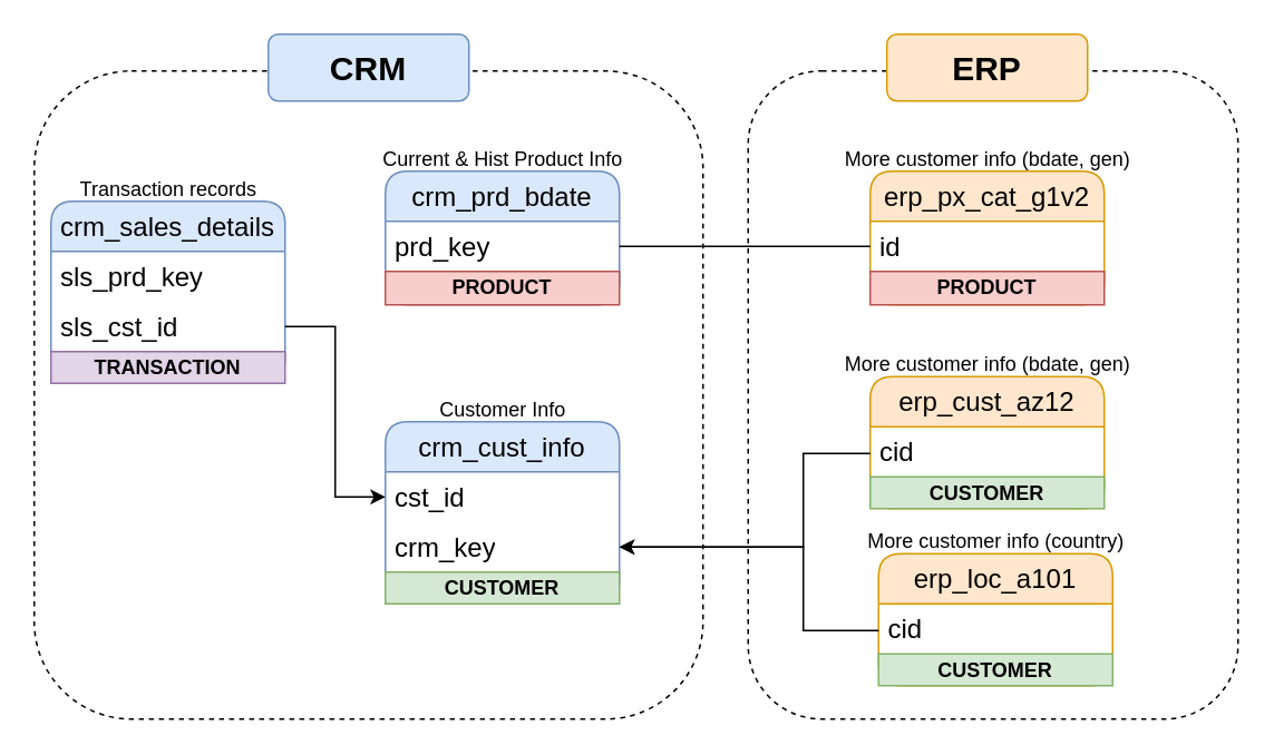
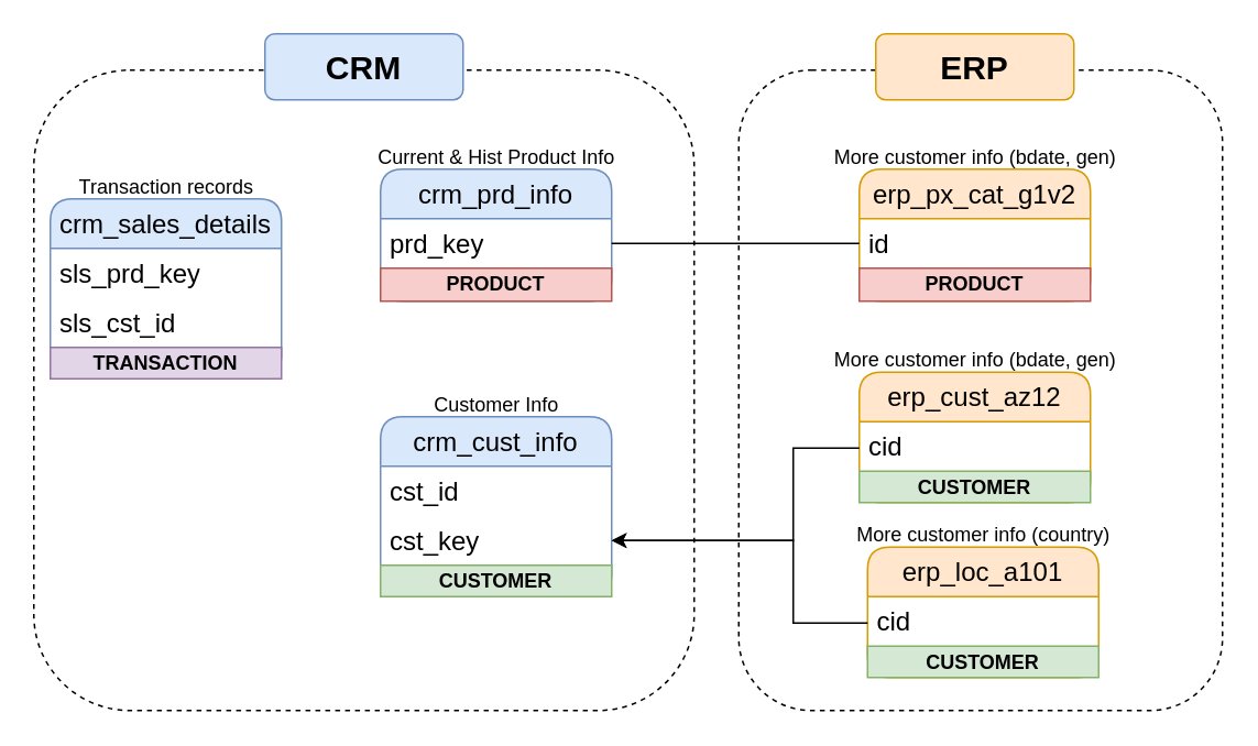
  <mxCell id="0" />
  <mxCell id="1" parent="0" />
  <mxCell id="2" value="" style="rounded=1;whiteSpace=wrap;html=1;fillColor=none;dashed=1;" vertex="1" parent="1"><mxGeometry x="447" y="42" width="293" height="388" as="geometry" /></mxCell>
  <mxCell id="3" value="" style="rounded=1;whiteSpace=wrap;html=1;fillColor=none;dashed=1;" vertex="1" parent="1"><mxGeometry y="42" width="400" height="388" as="geometry" x="20" /></mxCell>
  <mxCell id="4" value="crm_cust_info" style="swimlane;fontStyle=0;childLayout=stackLayout;horizontal=1;startSize=30;horizontalStack=0;resizeParent=1;resizeParentMax=0;resizeLast=0;collapsible=1;marginBottom=0;whiteSpace=wrap;html=1;rounded=1;fillColor=#dae8fc;strokeColor=#6c8ebf;fontSize=16;" vertex="1" parent="1"><mxGeometry x="230" y="252" width="140" height="109" as="geometry" /></mxCell>
  <mxCell id="5" value="cst_id" style="text;strokeColor=none;fillColor=none;align=left;verticalAlign=middle;spacingLeft=4;spacingRight=4;overflow=hidden;points=[[0,0.5],[1,0.5]];portConstraint=eastwest;rotatable=0;whiteSpace=wrap;html=1;fontSize=16;" vertex="1" parent="4"><mxGeometry y="30" width="140" height="30" as="geometry" /></mxCell>
- <mxCell id="6" value="crm_key" style="text;strokeColor=none;fillColor=none;align=left;verticalAlign=middle;spacingLeft=4;spacingRight=4;overflow=hidden;points=[[0,0.5],[1,0.5]];portConstraint=eastwest;rotatable=0;whiteSpace=wrap;html=1;fontSize=16;" vertex="1" parent="4"><mxGeometry y="60" width="140" height="30" as="geometry" /></mxCell>
+ <mxCell id="6" value="cst_key" style="text;strokeColor=none;fillColor=none;align=left;verticalAlign=middle;spacingLeft=4;spacingRight=4;overflow=hidden;points=[[0,0.5],[1,0.5]];portConstraint=eastwest;rotatable=0;whiteSpace=wrap;html=1;fontSize=16;" vertex="1" parent="4"><mxGeometry y="60" width="140" height="30" as="geometry" /></mxCell>
  <mxCell id="7" value="CUSTOMER" style="text;html=1;strokeColor=#82b366;fillColor=#d5e8d4;align=center;verticalAlign=middle;whiteSpace=wrap;overflow=hidden;fontStyle=1" vertex="1" parent="4"><mxGeometry y="90" width="140" height="19" as="geometry" /></mxCell>
  <mxCell id="8" value="Customer Info" style="text;html=1;align=center;verticalAlign=middle;resizable=0;points=[];autosize=1;strokeColor=none;fillColor=none;" vertex="1" parent="1"><mxGeometry x="250" y="230" width="100" height="30" as="geometry" /></mxCell>
- <mxCell id="9" value="crm_prd_bdate" style="swimlane;fontStyle=0;childLayout=stackLayout;horizontal=1;startSize=30;horizontalStack=0;resizeParent=1;resizeParentMax=0;resizeLast=0;collapsible=1;marginBottom=0;whiteSpace=wrap;html=1;rounded=1;fillColor=#dae8fc;strokeColor=#6c8ebf;fontSize=16;" vertex="1" parent="1"><mxGeometry x="230" y="102" width="140" height="80" as="geometry" /></mxCell>
+ <mxCell id="9" value="crm_prd_info" style="swimlane;fontStyle=0;childLayout=stackLayout;horizontal=1;startSize=30;horizontalStack=0;resizeParent=1;resizeParentMax=0;resizeLast=0;collapsible=1;marginBottom=0;whiteSpace=wrap;html=1;rounded=1;fillColor=#dae8fc;strokeColor=#6c8ebf;fontSize=16;" vertex="1" parent="1"><mxGeometry x="230" y="102" width="140" height="80" as="geometry" /></mxCell>
  <mxCell id="10" value="prd_key" style="text;strokeColor=none;fillColor=none;align=left;verticalAlign=middle;spacingLeft=4;spacingRight=4;overflow=hidden;points=[[0,0.5],[1,0.5]];portConstraint=eastwest;rotatable=0;whiteSpace=wrap;html=1;fontSize=16;" vertex="1" parent="9"><mxGeometry y="30" width="140" height="30" as="geometry" /></mxCell>
  <mxCell id="11" value="PRODUCT" style="text;html=1;strokeColor=#b85450;fillColor=#f8cecc;align=center;verticalAlign=middle;whiteSpace=wrap;overflow=hidden;fontStyle=1" vertex="1" parent="9"><mxGeometry y="60" width="140" height="20" as="geometry" /></mxCell>
  <mxCell id="12" value="Current &amp;amp; Hist Product Info" style="text;html=1;align=center;verticalAlign=middle;resizable=0;points=[];autosize=1;strokeColor=none;fillColor=none;" vertex="1" parent="1"><mxGeometry x="215" y="80" width="170" height="30" as="geometry" /></mxCell>
  <mxCell id="13" value="crm_sales_details" style="swimlane;fontStyle=0;childLayout=stackLayout;horizontal=1;startSize=30;horizontalStack=0;resizeParent=1;resizeParentMax=0;resizeLast=0;collapsible=1;marginBottom=0;whiteSpace=wrap;html=1;rounded=1;fillColor=#dae8fc;strokeColor=#6c8ebf;fontSize=16;" vertex="1" parent="1"><mxGeometry x="30" y="120" width="140" height="109" as="geometry" /></mxCell>
  <mxCell id="14" value="sls_prd_key" style="text;strokeColor=none;fillColor=none;align=left;verticalAlign=middle;spacingLeft=4;spacingRight=4;overflow=hidden;points=[[0,0.5],[1,0.5]];portConstraint=eastwest;rotatable=0;whiteSpace=wrap;html=1;fontSize=16;" vertex="1" parent="13"><mxGeometry y="30" width="140" height="30" as="geometry" /></mxCell>
  <mxCell id="15" value="sls_cst_id" style="text;strokeColor=none;fillColor=none;align=left;verticalAlign=middle;spacingLeft=4;spacingRight=4;overflow=hidden;points=[[0,0.5],[1,0.5]];portConstraint=eastwest;rotatable=0;whiteSpace=wrap;html=1;fontSize=16;" vertex="1" parent="13"><mxGeometry y="60" width="140" height="30" as="geometry" /></mxCell>
  <mxCell id="16" value="TRANSACTION" style="text;html=1;strokeColor=#9673a6;fillColor=#e1d5e7;align=center;verticalAlign=middle;whiteSpace=wrap;overflow=hidden;fontStyle=1" vertex="1" parent="13"><mxGeometry y="90" width="140" height="19" as="geometry" /></mxCell>
  <mxCell id="17" value="Transaction records" style="text;html=1;align=center;verticalAlign=middle;resizable=0;points=[];autosize=1;strokeColor=none;fillColor=none;" vertex="1" parent="1"><mxGeometry x="35" y="98" width="130" height="30" as="geometry" /></mxCell>
- <mxCell id="18" style="edgeStyle=orthogonalEdgeStyle;rounded=0;orthogonalLoop=1;jettySize=auto;html=1;entryX=0;entryY=0.5;entryDx=0;entryDy=0;" edge="1" parent="1" source="15" target="5"><mxGeometry relative="1" as="geometry" /></mxCell>
  <mxCell id="19" value="erp_cust_az12" style="swimlane;fontStyle=0;childLayout=stackLayout;horizontal=1;startSize=30;horizontalStack=0;resizeParent=1;resizeParentMax=0;resizeLast=0;collapsible=1;marginBottom=0;whiteSpace=wrap;html=1;rounded=1;fillColor=#ffe6cc;strokeColor=#d79b00;fontSize=16;" vertex="1" parent="1"><mxGeometry x="520" y="225" width="140" height="79" as="geometry" /></mxCell>
  <mxCell id="20" value="cid" style="text;strokeColor=none;fillColor=none;align=left;verticalAlign=middle;spacingLeft=4;spacingRight=4;overflow=hidden;points=[[0,0.5],[1,0.5]];portConstraint=eastwest;rotatable=0;whiteSpace=wrap;html=1;fontSize=16;" vertex="1" parent="19"><mxGeometry y="30" width="140" height="30" as="geometry" /></mxCell>
  <mxCell id="21" value="CUSTOMER" style="text;html=1;strokeColor=#82b366;fillColor=#d5e8d4;align=center;verticalAlign=middle;whiteSpace=wrap;overflow=hidden;fontStyle=1" vertex="1" parent="19"><mxGeometry y="60" width="140" height="19" as="geometry" /></mxCell>
  <mxCell id="22" value="More customer info (bdate, gen)" style="text;html=1;align=center;verticalAlign=middle;resizable=0;points=[];autosize=1;strokeColor=none;fillColor=none;" vertex="1" parent="1"><mxGeometry x="495" y="203" width="190" height="30" as="geometry" /></mxCell>
  <mxCell id="23" style="edgeStyle=orthogonalEdgeStyle;rounded=0;orthogonalLoop=1;jettySize=auto;html=1;entryX=1;entryY=0.5;entryDx=0;entryDy=0;" edge="1" parent="1" source="20" target="6"><mxGeometry relative="1" as="geometry"><Array as="points"><mxPoint x="480" y="271" /><mxPoint x="480" y="327" /></Array></mxGeometry></mxCell>
  <mxCell id="24" value="erp_loc_a101" style="swimlane;fontStyle=0;childLayout=stackLayout;horizontal=1;startSize=30;horizontalStack=0;resizeParent=1;resizeParentMax=0;resizeLast=0;collapsible=1;marginBottom=0;whiteSpace=wrap;html=1;rounded=1;fillColor=#ffe6cc;strokeColor=#d79b00;fontSize=16;" vertex="1" parent="1"><mxGeometry x="525" y="331" width="140" height="79" as="geometry" /></mxCell>
  <mxCell id="25" value="cid" style="text;strokeColor=none;fillColor=none;align=left;verticalAlign=middle;spacingLeft=4;spacingRight=4;overflow=hidden;points=[[0,0.5],[1,0.5]];portConstraint=eastwest;rotatable=0;whiteSpace=wrap;html=1;fontSize=16;" vertex="1" parent="24"><mxGeometry y="30" width="140" height="30" as="geometry" /></mxCell>
  <mxCell id="26" value="CUSTOMER" style="text;html=1;strokeColor=#82b366;fillColor=#d5e8d4;align=center;verticalAlign=middle;whiteSpace=wrap;overflow=hidden;fontStyle=1" vertex="1" parent="24"><mxGeometry y="60" width="140" height="19" as="geometry" /></mxCell>
  <mxCell id="27" value="More customer info (country)" style="text;html=1;align=center;verticalAlign=middle;resizable=0;points=[];autosize=1;strokeColor=none;fillColor=none;" vertex="1" parent="1"><mxGeometry x="505" y="309" width="180" height="30" as="geometry" /></mxCell>
  <mxCell id="28" style="edgeStyle=orthogonalEdgeStyle;rounded=0;orthogonalLoop=1;jettySize=auto;html=1;entryX=1;entryY=0.5;entryDx=0;entryDy=0;" edge="1" parent="1" source="25" target="6"><mxGeometry relative="1" as="geometry"><Array as="points"><mxPoint x="480" y="377" /><mxPoint x="480" y="327" /></Array></mxGeometry></mxCell>
  <mxCell id="29" value="erp_px_cat_g1v2" style="swimlane;fontStyle=0;childLayout=stackLayout;horizontal=1;startSize=30;horizontalStack=0;resizeParent=1;resizeParentMax=0;resizeLast=0;collapsible=1;marginBottom=0;whiteSpace=wrap;html=1;rounded=1;fillColor=#ffe6cc;strokeColor=#d79b00;fontSize=16;" vertex="1" parent="1"><mxGeometry x="520" y="102" width="140" height="80" as="geometry" /></mxCell>
  <mxCell id="30" value="id" style="text;strokeColor=none;fillColor=none;align=left;verticalAlign=middle;spacingLeft=4;spacingRight=4;overflow=hidden;points=[[0,0.5],[1,0.5]];portConstraint=eastwest;rotatable=0;whiteSpace=wrap;html=1;fontSize=16;" vertex="1" parent="29"><mxGeometry y="30" width="140" height="30" as="geometry" /></mxCell>
  <mxCell id="31" value="PRODUCT" style="text;html=1;strokeColor=#b85450;fillColor=#f8cecc;align=center;verticalAlign=middle;whiteSpace=wrap;overflow=hidden;fontStyle=1" vertex="1" parent="29"><mxGeometry y="60" width="140" height="20" as="geometry" /></mxCell>
  <mxCell id="32" value="More customer info (bdate, gen)" style="text;html=1;align=center;verticalAlign=middle;resizable=0;points=[];autosize=1;strokeColor=none;fillColor=none;" vertex="1" parent="1"><mxGeometry x="495" y="80" width="190" height="30" as="geometry" /></mxCell>
  <mxCell id="33" style="edgeStyle=orthogonalEdgeStyle;rounded=0;orthogonalLoop=1;jettySize=auto;html=1;entryX=1;entryY=0.5;entryDx=0;entryDy=0;endArrow=none;" edge="1" parent="1" source="30" target="10"><mxGeometry relative="1" as="geometry" /></mxCell>
  <mxCell id="34" value="&lt;b&gt;&lt;font style=&quot;font-size: 20px;&quot;&gt;CRM&lt;/font&gt;&lt;/b&gt;" style="rounded=1;whiteSpace=wrap;html=1;fillColor=#dae8fc;strokeColor=#6c8ebf;" vertex="1" parent="1"><mxGeometry x="160" y="20" width="120" height="40" as="geometry" /></mxCell>
  <mxCell id="35" value="&lt;b&gt;&lt;font style=&quot;font-size: 20px;&quot;&gt;ERP&lt;/font&gt;&lt;/b&gt;" style="rounded=1;whiteSpace=wrap;html=1;fillColor=#ffe6cc;strokeColor=#d79b00;" vertex="1" parent="1"><mxGeometry x="530" y="20" width="120" height="40" as="geometry" /></mxCell>
